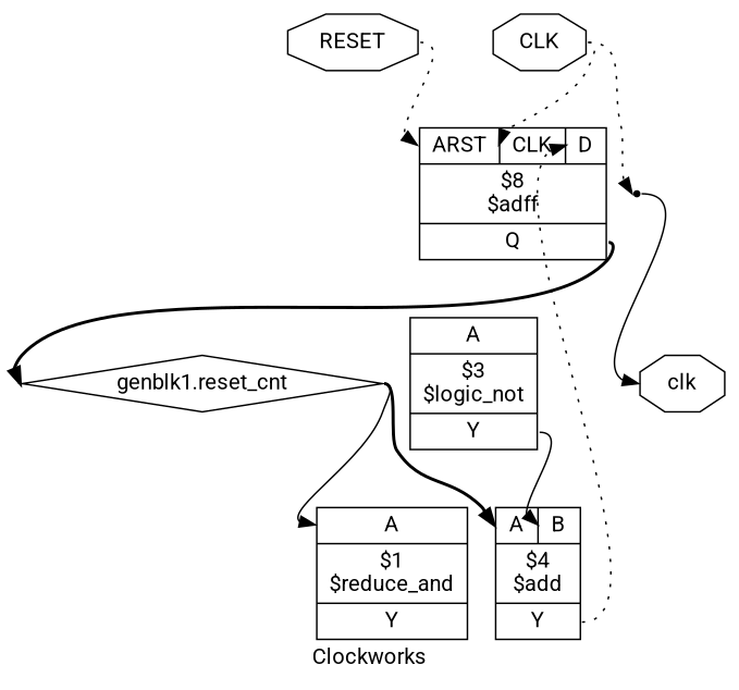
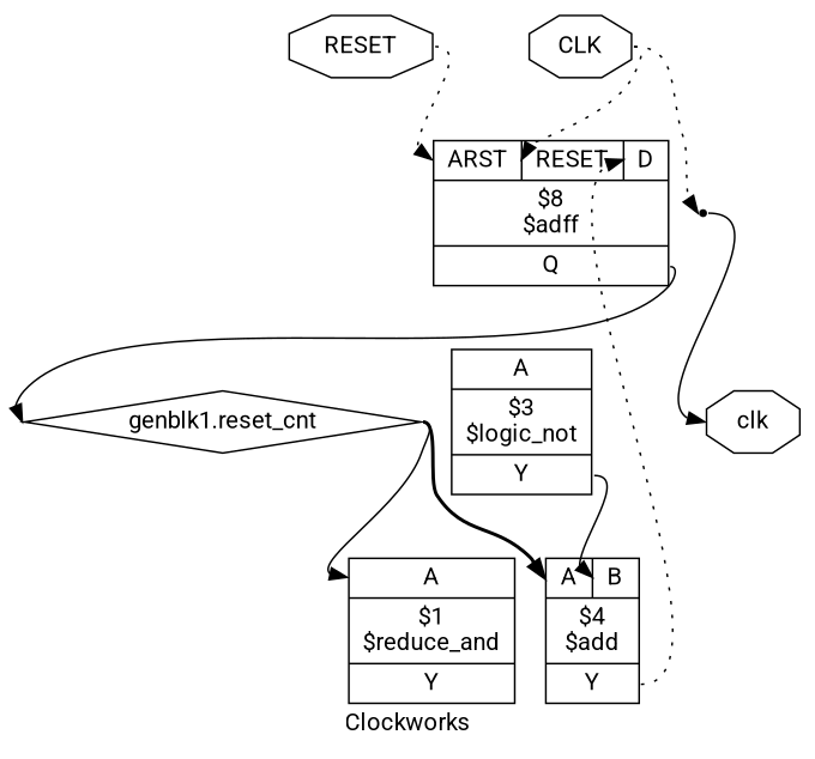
  digraph {
    fontname=Roboto
    label=Clockworks
    rankdir=TB
    remincross=true
    node [fontname=Roboto shape=record]
    edge [color=black fontcolor=black fontname=Roboto headport=w style=dotted tailport=e]
    n1 [color=black fontcolor=black label=CLK shape=octagon]
-   n2 [label="{{<p13> ARST|<p3> CLK|<p14> D}|$8\n$adff|{<p15> Q}}"]
+   n2 [label="{{<p13> ARST|<p3> RESET|<p14> D}|$8\n$adff|{<p15> Q}}"]
    x0 [shape=point]
    n4 [color=black fontcolor=black label="genblk1.reset_cnt" shape=diamond]
    n5 [color=black fontcolor=black label=clk shape=octagon]
    n6 [color=black fontcolor=black label=RESET shape=octagon]
    n7 [label="{{<p8> A|<p9> B}|$4\n$add|{<p10> Y}}"]
    n8 [label="{{<p8> A}|$1\n$reduce_and|{<p10> Y}}"]
    n9 [label="{{<p8> A}|$3\n$logic_not|{<p10> Y}}"]
    n1 -> n2 [headport="p3:w"]
    n1 -> x0
-   n2 -> n4 [style=bold tailport="p15:e"]
+   n2 -> n4 [style=solid tailport="p15:e"]
    x0 -> n5 [style=solid]
    n4 -> n7 [headport="p8:w" style=bold]
    n4 -> n8 [headport="p8:w" style=solid]
    n6 -> n2 [headport="p13:w"]
    n7 -> n2 [headport="p14:w" tailport="p10:e"]
    n9 -> n7 [headport="p9:w" style=solid tailport="p10:e"]
  }
